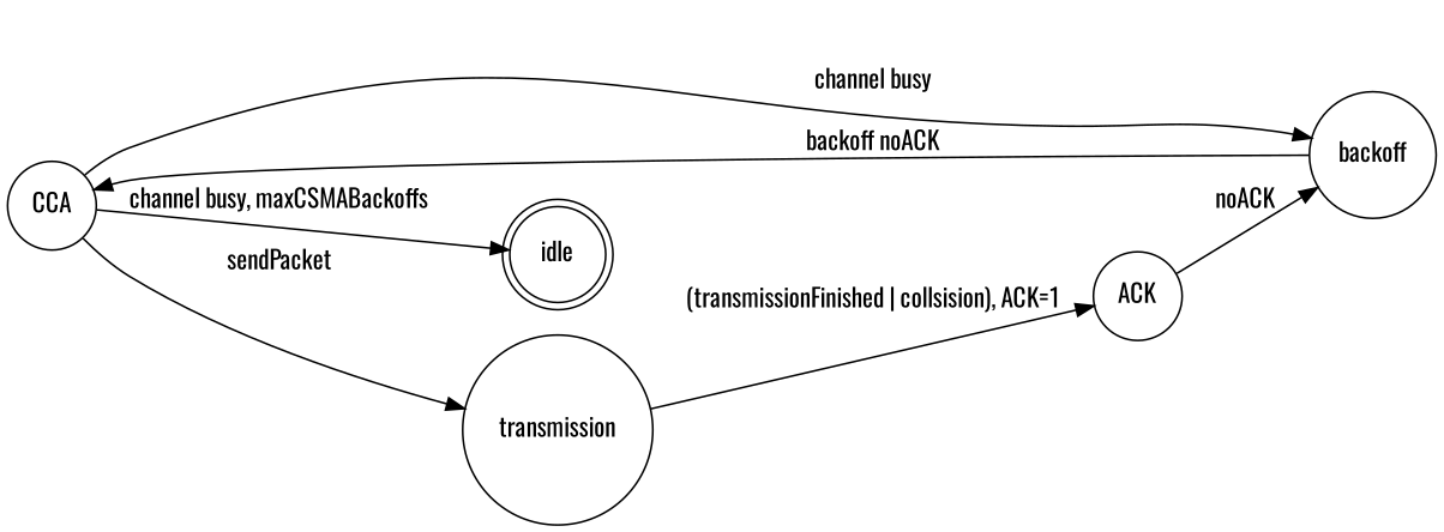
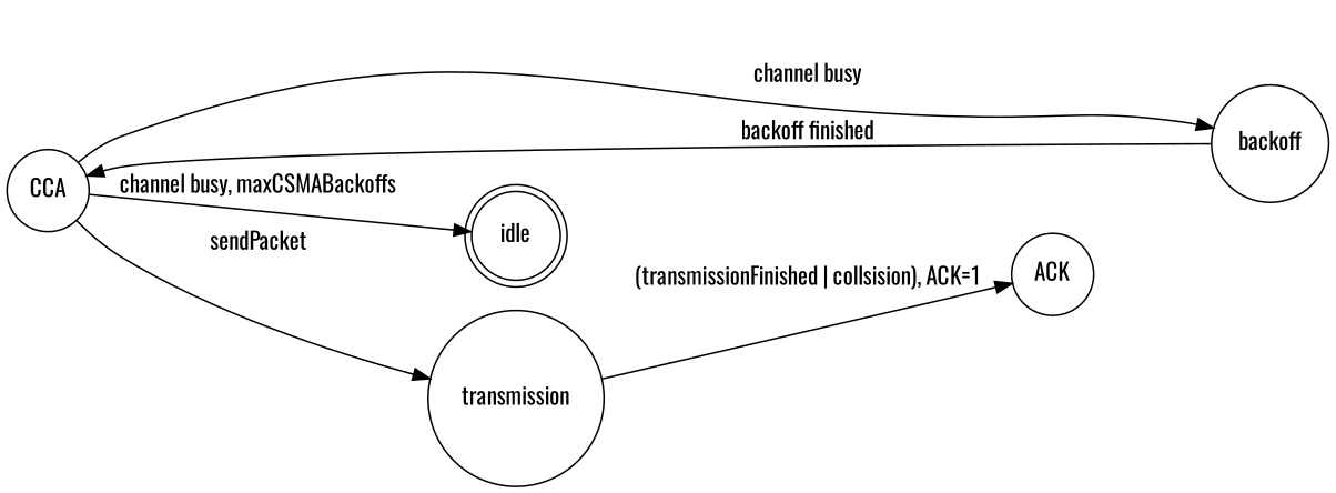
  digraph {
    fontname=Oswald
    rankdir=LR
    node [fontname=Oswald shape=circle]
    edge [fontname=Oswald]
    idle [shape=doublecircle]
    backoff
    CCA
    transmission
    ACK
-   backoff -> CCA [label="backoff noACK"]
+   backoff -> CCA [label="backoff finished"]
    CCA -> idle [label="channel busy, maxCSMABackoffs"]
    CCA -> backoff [label="channel busy"]
    CCA -> transmission [label=sendPacket]
    transmission -> ACK [label="(transmissionFinished | collsision), ACK=1"]
-   ACK -> backoff [label=noACK]
  }
